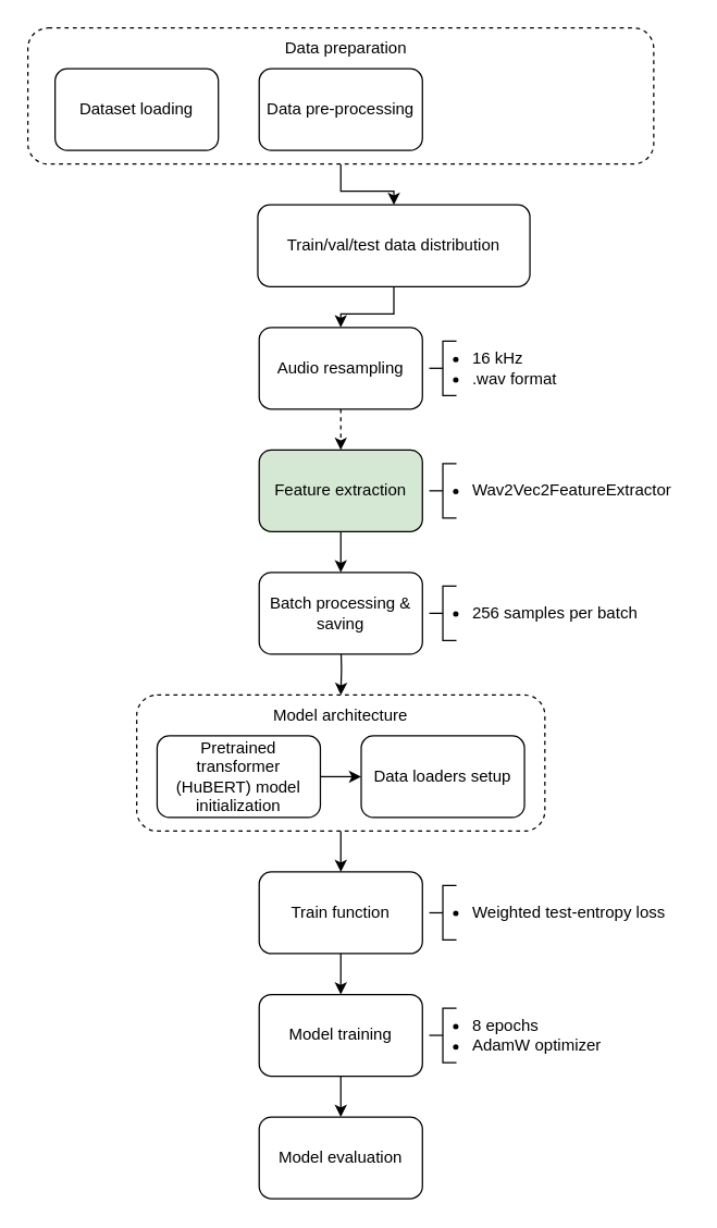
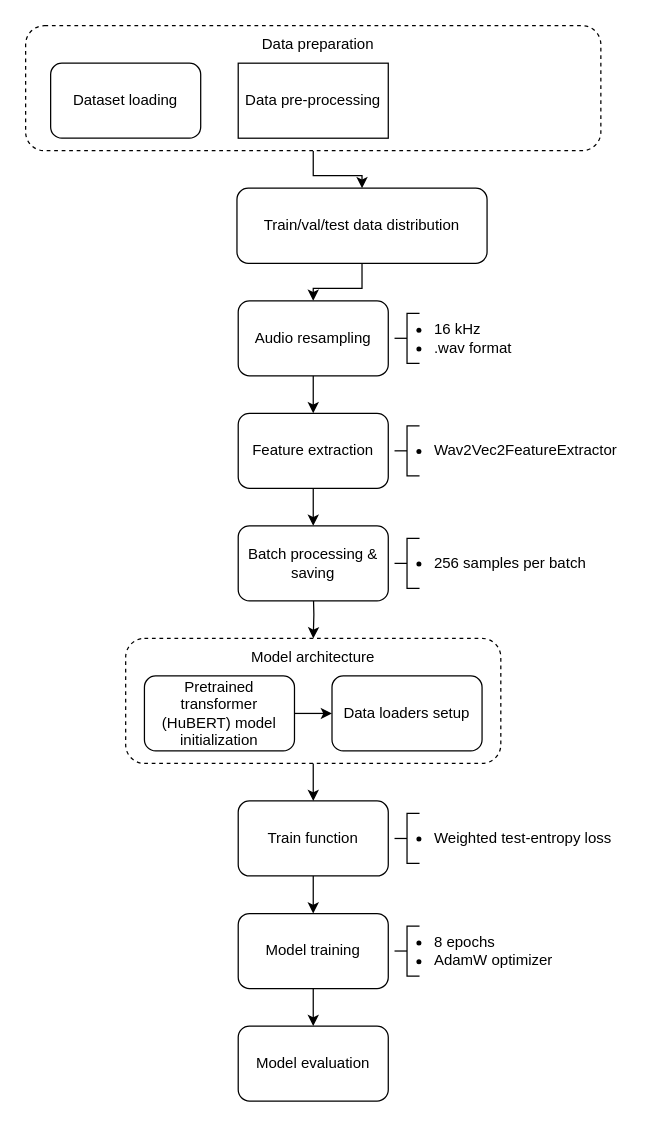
  <mxCell id="0" />
  <mxCell id="1" parent="0" />
  <mxCell id="2" value="" style="rounded=1;whiteSpace=wrap;html=1;dashed=1;" vertex="1" parent="1"><mxGeometry x="100" y="510" width="300" height="100" as="geometry" /></mxCell>
  <mxCell id="3" value="&lt;ul&gt;&lt;li&gt;8 epochs&lt;/li&gt;&lt;li&gt;AdamW optimizer&lt;/li&gt;&lt;/ul&gt;" style="text;html=1;strokeColor=none;fillColor=none;align=left;verticalAlign=middle;whiteSpace=wrap;rounded=0;" parent="1" vertex="1"><mxGeometry x="305" y="745" width="200" height="30" as="geometry" /></mxCell>
  <mxCell id="4" style="edgeStyle=orthogonalEdgeStyle;rounded=0;orthogonalLoop=1;jettySize=auto;html=1;exitX=0.5;exitY=1;exitDx=0;exitDy=0;entryX=0.5;entryY=0;entryDx=0;entryDy=0;" parent="1" source="5" target="9" edge="1"><mxGeometry relative="1" as="geometry" /></mxCell>
  <mxCell id="5" value="" style="rounded=1;whiteSpace=wrap;html=1;dashed=1;" parent="1" vertex="1"><mxGeometry x="20" y="20" width="460" height="100" as="geometry" /></mxCell>
  <mxCell id="6" value="Dataset loading" style="rounded=1;whiteSpace=wrap;html=1;" parent="1" vertex="1"><mxGeometry x="40" y="50" width="120" height="60" as="geometry" /></mxCell>
- <mxCell id="7" value="Data pre-processing" style="rounded=1;whiteSpace=wrap;html=1;" parent="1" vertex="1"><mxGeometry x="190" y="50" width="120" height="60" as="geometry" /></mxCell>
+ <mxCell id="7" value="Data pre-processing" style="whiteSpace=wrap;html=1;rounded=0;" parent="1" vertex="1"><mxGeometry x="190" y="50" width="120" height="60" as="geometry" /></mxCell>
  <mxCell id="8" style="edgeStyle=orthogonalEdgeStyle;rounded=0;orthogonalLoop=1;jettySize=auto;html=1;exitX=0.5;exitY=1;exitDx=0;exitDy=0;entryX=0.5;entryY=0;entryDx=0;entryDy=0;" parent="1" source="9" target="12" edge="1"><mxGeometry relative="1" as="geometry" /></mxCell>
  <mxCell id="9" value="Train/val/test data distribution" style="rounded=1;whiteSpace=wrap;html=1;" parent="1" vertex="1"><mxGeometry x="189" y="150" width="200" height="60" as="geometry" /></mxCell>
  <mxCell id="10" style="edgeStyle=orthogonalEdgeStyle;rounded=0;orthogonalLoop=1;jettySize=auto;html=1;exitX=0.5;exitY=1;exitDx=0;exitDy=0;" parent="1" target="19" edge="1"><mxGeometry relative="1" as="geometry"><mxPoint x="250" y="470" as="sourcePoint" /></mxGeometry></mxCell>
- <mxCell id="11" style="edgeStyle=orthogonalEdgeStyle;rounded=0;orthogonalLoop=1;jettySize=auto;html=1;exitX=0.5;exitY=1;exitDx=0;exitDy=0;entryX=0.5;entryY=0;entryDx=0;entryDy=0;dashed=1;" edge="1" parent="1" source="12" target="29"><mxGeometry relative="1" as="geometry" /></mxCell>
+ <mxCell id="11" style="edgeStyle=orthogonalEdgeStyle;rounded=0;orthogonalLoop=1;jettySize=auto;html=1;exitX=0.5;exitY=1;exitDx=0;exitDy=0;entryX=0.5;entryY=0;entryDx=0;entryDy=0;" edge="1" parent="1" source="12" target="29"><mxGeometry relative="1" as="geometry" /></mxCell>
  <mxCell id="12" value="Audio resampling" style="rounded=1;whiteSpace=wrap;html=1;" parent="1" vertex="1"><mxGeometry x="190" y="240" width="120" height="60" as="geometry" /></mxCell>
  <mxCell id="13" style="edgeStyle=orthogonalEdgeStyle;rounded=0;orthogonalLoop=1;jettySize=auto;html=1;exitX=0.5;exitY=1;exitDx=0;exitDy=0;entryX=0.5;entryY=0;entryDx=0;entryDy=0;" parent="1" source="14" target="16" edge="1"><mxGeometry relative="1" as="geometry" /></mxCell>
  <mxCell id="14" value="Train function" style="rounded=1;whiteSpace=wrap;html=1;" parent="1" vertex="1"><mxGeometry x="190" y="640" width="120" height="60" as="geometry" /></mxCell>
  <mxCell id="15" style="edgeStyle=orthogonalEdgeStyle;rounded=0;orthogonalLoop=1;jettySize=auto;html=1;exitX=0.5;exitY=1;exitDx=0;exitDy=0;" parent="1" source="16" edge="1"><mxGeometry relative="1" as="geometry"><mxPoint x="250" y="820" as="targetPoint" /></mxGeometry></mxCell>
  <mxCell id="16" value="Model training" style="rounded=1;whiteSpace=wrap;html=1;" parent="1" vertex="1"><mxGeometry x="190" y="730" width="120" height="60" as="geometry" /></mxCell>
  <mxCell id="17" value="Data preparation" style="text;html=1;align=center;verticalAlign=middle;whiteSpace=wrap;rounded=0;" parent="1" vertex="1"><mxGeometry x="184" y="20" width="140" height="30" as="geometry" /></mxCell>
  <mxCell id="18" style="edgeStyle=orthogonalEdgeStyle;rounded=0;orthogonalLoop=1;jettySize=auto;html=1;exitX=0.5;exitY=1;exitDx=0;exitDy=0;entryX=0.5;entryY=0;entryDx=0;entryDy=0;" parent="1" target="14" edge="1"><mxGeometry relative="1" as="geometry"><mxPoint x="250" y="610" as="sourcePoint" /></mxGeometry></mxCell>
  <mxCell id="19" value="Model architecture" style="text;html=1;align=center;verticalAlign=middle;whiteSpace=wrap;rounded=0;" parent="1" vertex="1"><mxGeometry x="180" y="510" width="140" height="30" as="geometry" /></mxCell>
  <mxCell id="20" value="Model evaluation" style="rounded=1;whiteSpace=wrap;html=1;" parent="1" vertex="1"><mxGeometry x="190" y="820" width="120" height="60" as="geometry" /></mxCell>
  <mxCell id="21" value="Pretrained transformer (HuBERT) model initialization" style="rounded=1;whiteSpace=wrap;html=1;" parent="1" vertex="1"><mxGeometry x="115" y="540" width="120" height="60" as="geometry" /></mxCell>
  <mxCell id="22" value="Data loaders setup" style="rounded=1;whiteSpace=wrap;html=1;" parent="1" vertex="1"><mxGeometry x="265" y="540" width="120" height="60" as="geometry" /></mxCell>
  <mxCell id="23" value="" style="html=1;shape=mxgraph.flowchart.annotation_2;align=left;labelPosition=right;" parent="1" vertex="1"><mxGeometry x="315" y="740" width="20" height="40" as="geometry" /></mxCell>
  <mxCell id="24" value="&lt;ul&gt;&lt;li&gt;Weighted test-entropy loss&lt;/li&gt;&lt;/ul&gt;" style="text;html=1;strokeColor=none;fillColor=none;align=left;verticalAlign=middle;whiteSpace=wrap;rounded=0;" parent="1" vertex="1"><mxGeometry x="305" y="655" width="200" height="30" as="geometry" /></mxCell>
  <mxCell id="25" value="" style="html=1;shape=mxgraph.flowchart.annotation_2;align=left;labelPosition=right;" parent="1" vertex="1"><mxGeometry x="315" y="650" width="20" height="40" as="geometry" /></mxCell>
  <mxCell id="26" value="&lt;ul&gt;&lt;li&gt;16 kHz&lt;/li&gt;&lt;li&gt;.wav format&lt;/li&gt;&lt;/ul&gt;" style="text;html=1;strokeColor=none;fillColor=none;align=left;verticalAlign=middle;whiteSpace=wrap;rounded=0;" parent="1" vertex="1"><mxGeometry x="305" y="255" width="170" height="30" as="geometry" /></mxCell>
  <mxCell id="27" value="" style="html=1;shape=mxgraph.flowchart.annotation_2;align=left;labelPosition=right;" parent="1" vertex="1"><mxGeometry x="315" y="250" width="20" height="40" as="geometry" /></mxCell>
  <mxCell id="28" style="edgeStyle=orthogonalEdgeStyle;rounded=0;orthogonalLoop=1;jettySize=auto;html=1;exitX=0.5;exitY=1;exitDx=0;exitDy=0;entryX=0.5;entryY=0;entryDx=0;entryDy=0;" edge="1" parent="1" source="29" target="30"><mxGeometry relative="1" as="geometry" /></mxCell>
- <mxCell id="29" value="Feature extraction" style="rounded=1;whiteSpace=wrap;html=1;fillColor=#d5e8d4;" vertex="1" parent="1"><mxGeometry x="190" y="330" width="120" height="60" as="geometry" /></mxCell>
+ <mxCell id="29" value="Feature extraction" style="rounded=1;whiteSpace=wrap;html=1;" vertex="1" parent="1"><mxGeometry x="190" y="330" width="120" height="60" as="geometry" /></mxCell>
  <mxCell id="30" value="Batch processing &amp;amp; saving" style="rounded=1;whiteSpace=wrap;html=1;" vertex="1" parent="1"><mxGeometry x="190" y="420" width="120" height="60" as="geometry" /></mxCell>
  <mxCell id="31" value="&lt;ul&gt;&lt;li&gt;Wav2Vec2FeatureExtractor&lt;/li&gt;&lt;/ul&gt;" style="text;html=1;strokeColor=none;fillColor=none;align=left;verticalAlign=middle;whiteSpace=wrap;rounded=0;" vertex="1" parent="1"><mxGeometry x="305" y="345" width="190" height="30" as="geometry" /></mxCell>
  <mxCell id="32" value="" style="html=1;shape=mxgraph.flowchart.annotation_2;align=left;labelPosition=right;" vertex="1" parent="1"><mxGeometry x="315" y="340" width="20" height="40" as="geometry" /></mxCell>
  <mxCell id="33" style="edgeStyle=orthogonalEdgeStyle;rounded=0;orthogonalLoop=1;jettySize=auto;html=1;entryX=0;entryY=0.5;entryDx=0;entryDy=0;" edge="1" parent="1"><mxGeometry relative="1" as="geometry"><mxPoint x="235" y="570" as="sourcePoint" /><mxPoint x="265" y="570" as="targetPoint" /></mxGeometry></mxCell>
  <mxCell id="34" value="&lt;ul&gt;&lt;li&gt;256 samples per batch&lt;/li&gt;&lt;/ul&gt;" style="text;html=1;strokeColor=none;fillColor=none;align=left;verticalAlign=middle;whiteSpace=wrap;rounded=0;" vertex="1" parent="1"><mxGeometry x="305" y="435" width="190" height="30" as="geometry" /></mxCell>
  <mxCell id="35" value="" style="html=1;shape=mxgraph.flowchart.annotation_2;align=left;labelPosition=right;" vertex="1" parent="1"><mxGeometry x="315" y="430" width="20" height="40" as="geometry" /></mxCell>
